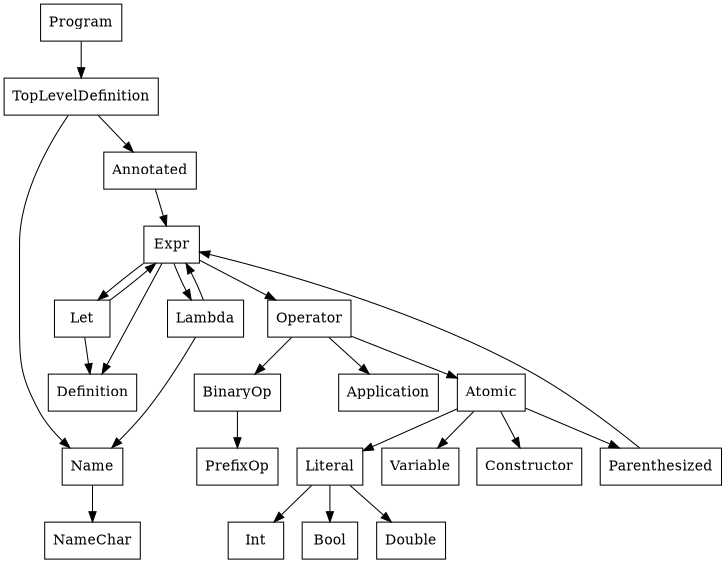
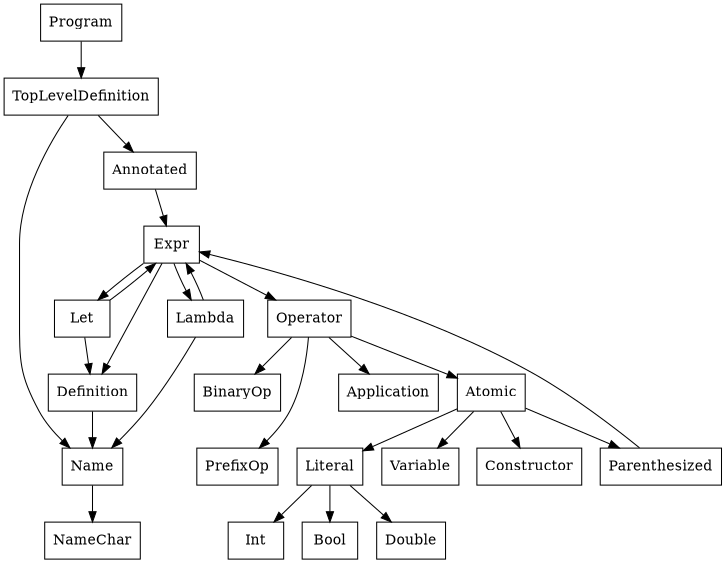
  digraph {
    node [shape=box]
    Program
    TopLevelDefinition
    Name
    Annotated
    NameChar
    Expr
    Let
    Lambda
    Operator
    Definition
    BinaryOp
    PrefixOp
    Application
    Atomic
    Literal
    Variable
    Constructor
    Parenthesized
    Int
    Bool
    Double
    Program -> TopLevelDefinition
    TopLevelDefinition -> Name
    TopLevelDefinition -> Annotated
    Name -> NameChar
    Annotated -> Expr
    Expr -> Let
    Expr -> Lambda
    Expr -> Operator
    Expr -> Definition
    Let -> Expr
    Let -> Definition
    Lambda -> Name
    Lambda -> Expr
    Operator -> BinaryOp
-   BinaryOp -> PrefixOp
+   Operator -> PrefixOp
    Operator -> Application
    Operator -> Atomic
+   Definition -> Name
    Atomic -> Literal
    Atomic -> Variable
    Atomic -> Constructor
    Atomic -> Parenthesized
    Literal -> Int
    Literal -> Bool
    Literal -> Double
    Parenthesized -> Expr
  }
